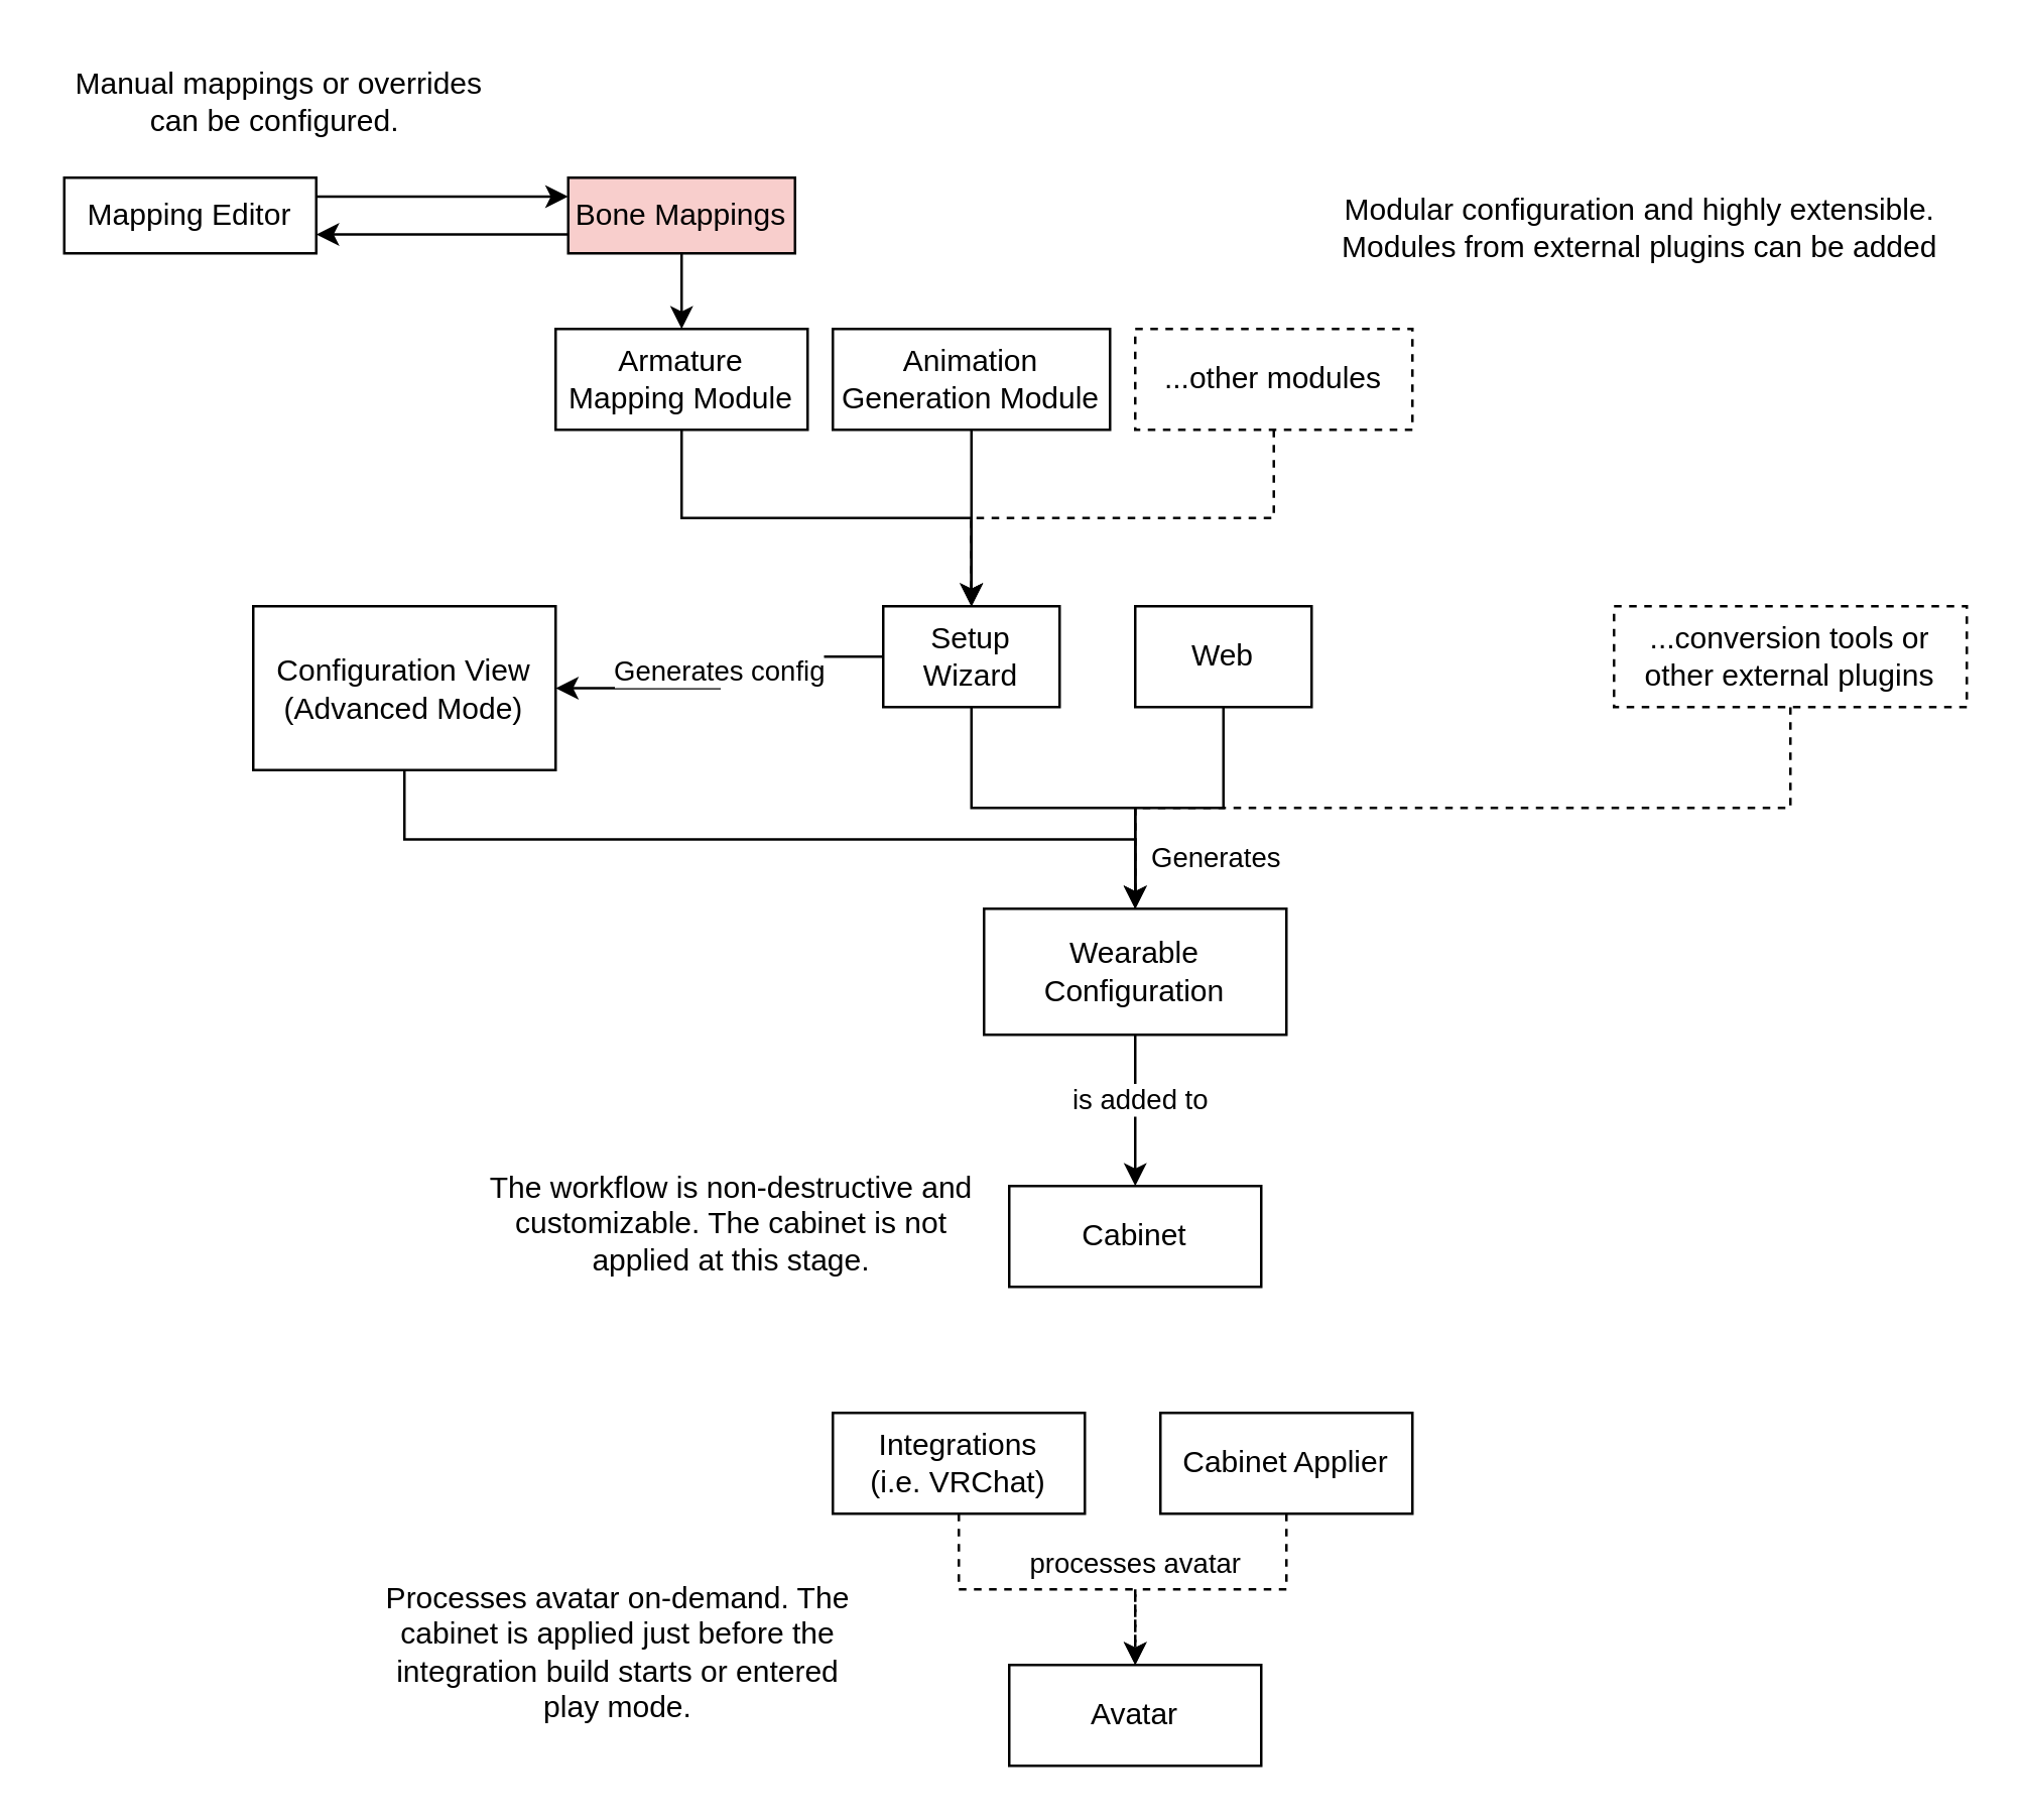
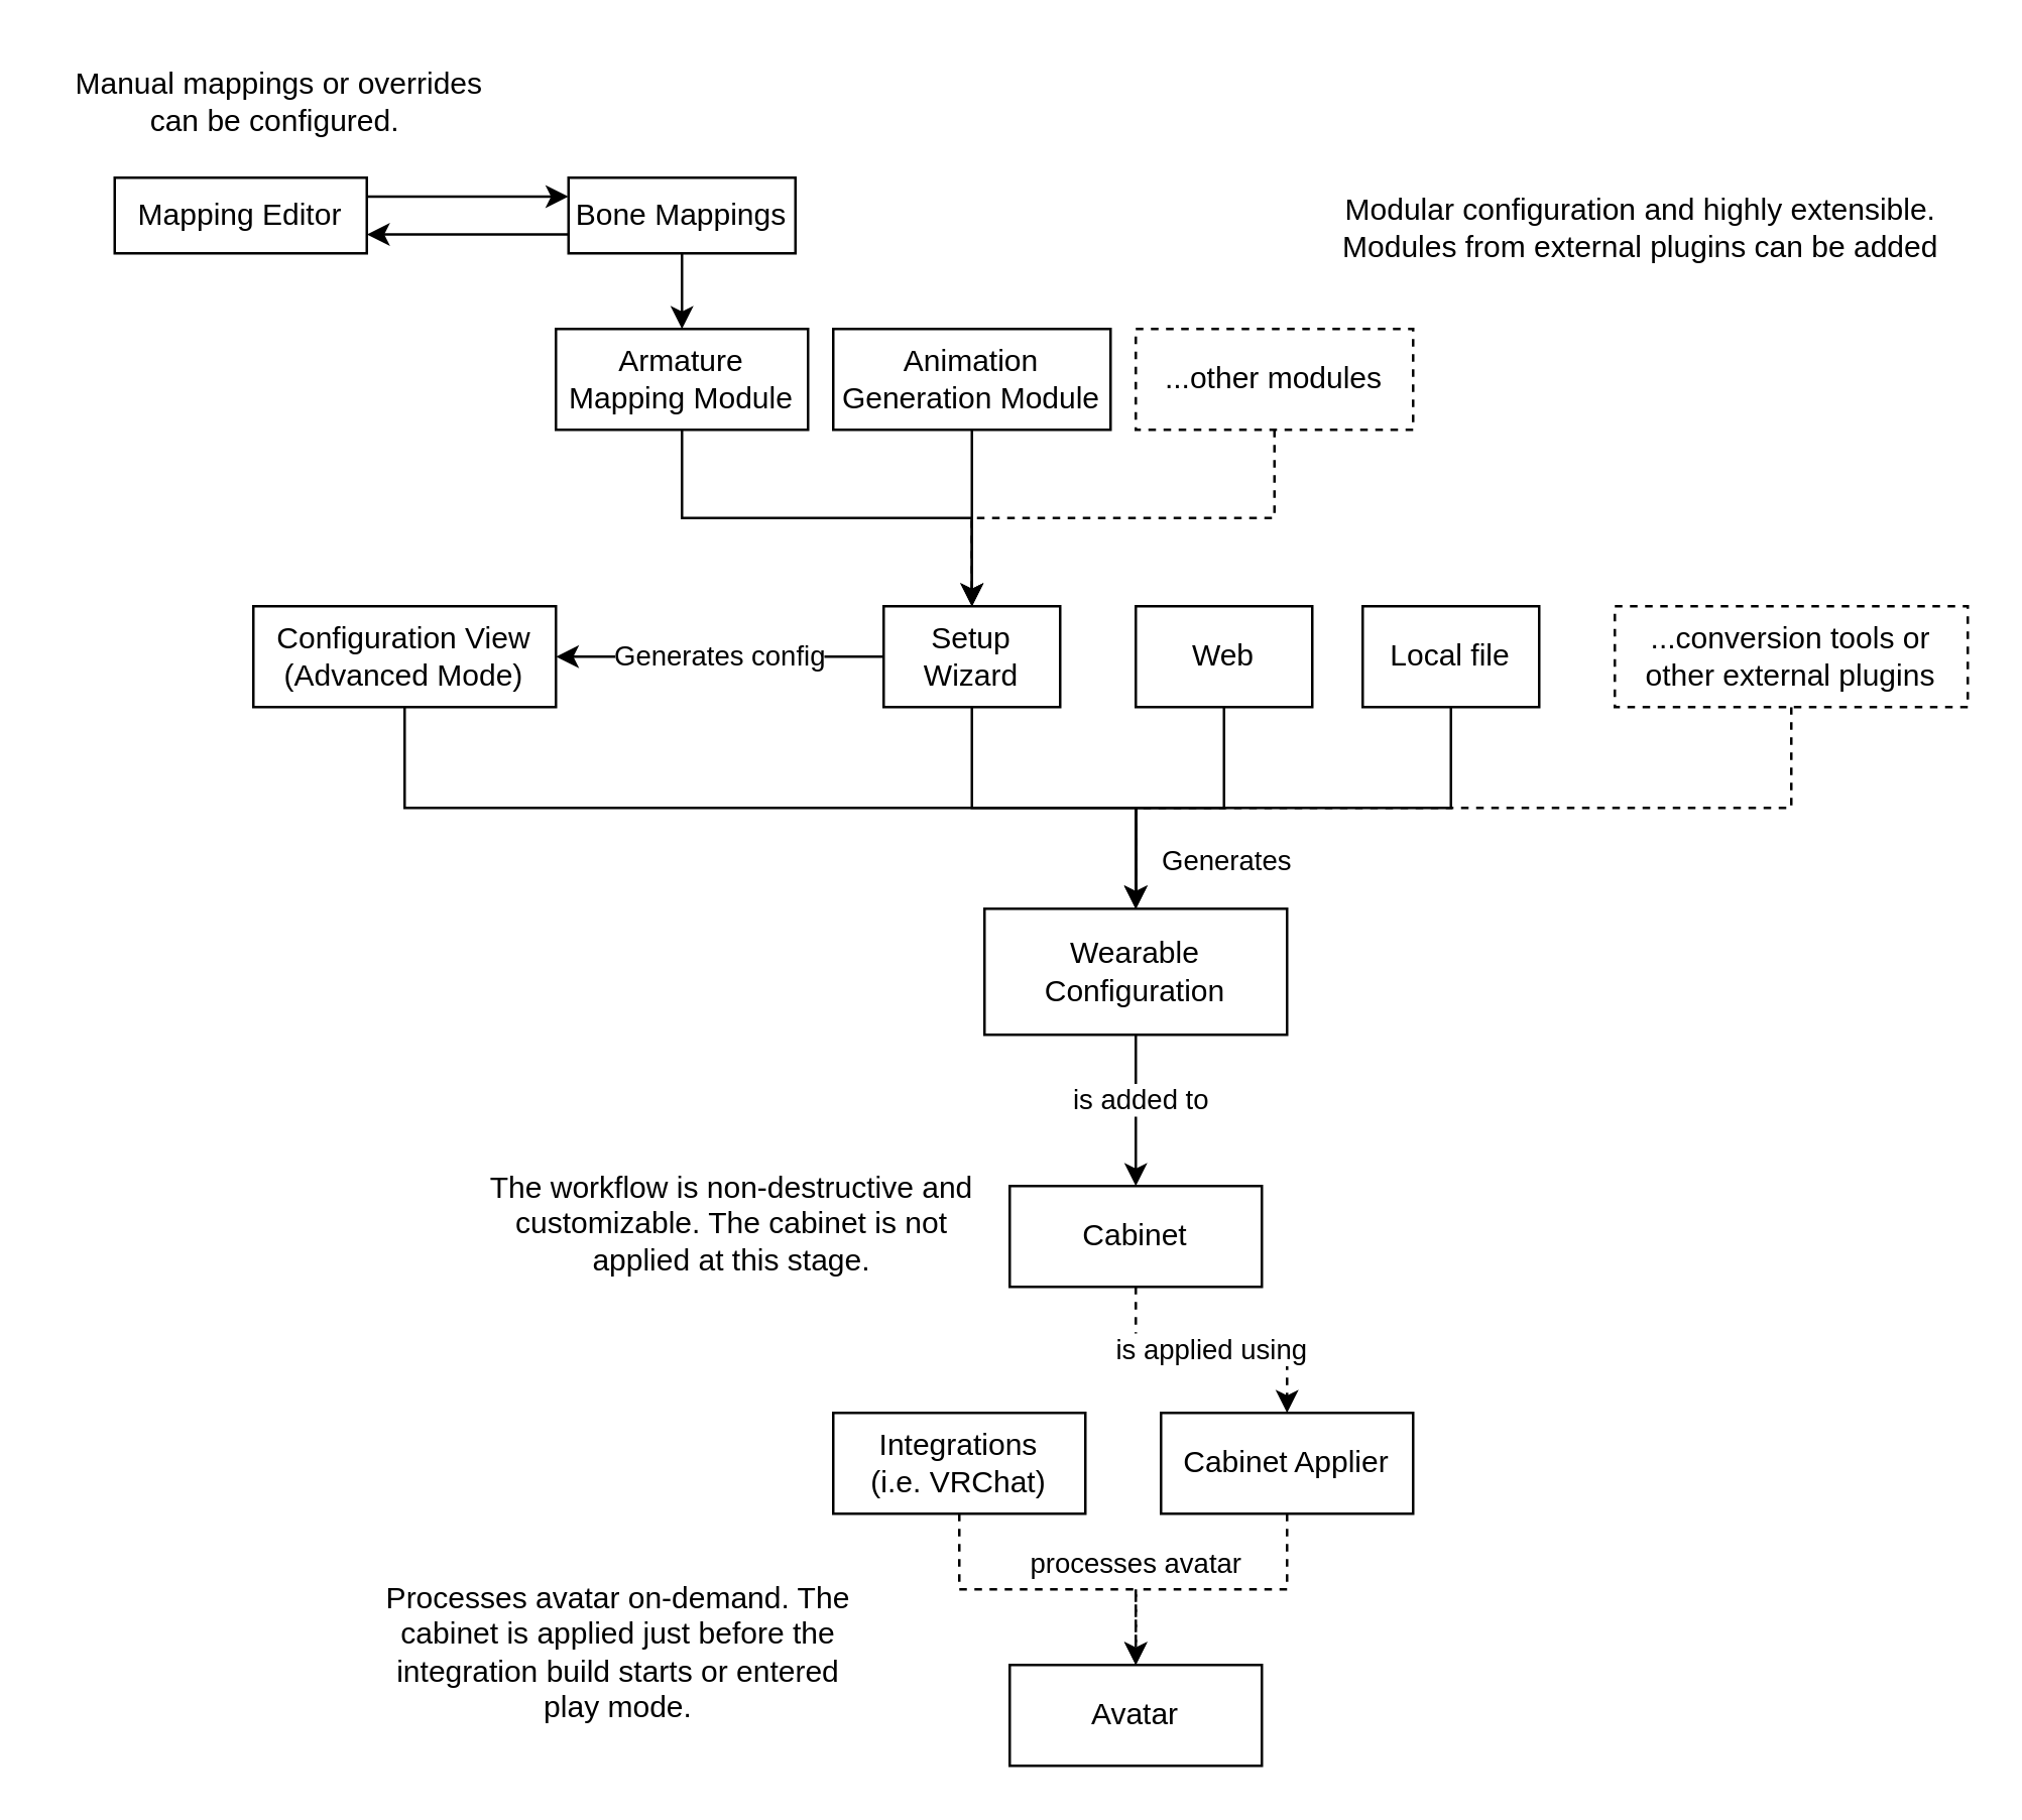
  <mxCell id="0" />
  <mxCell id="1" parent="0" />
  <mxCell id="2" style="edgeStyle=orthogonalEdgeStyle;rounded=0;orthogonalLoop=1;jettySize=auto;html=1;exitX=0.5;exitY=1;exitDx=0;exitDy=0;entryX=0.5;entryY=0;entryDx=0;entryDy=0;strokeColor=default;endArrow=none;endFill=1;dashed=1;" edge="1" parent="1" source="11" target="7"><mxGeometry relative="1" as="geometry" /></mxCell>
+ <mxCell id="3" value="is applied using" style="edgeStyle=orthogonalEdgeStyle;rounded=0;orthogonalLoop=1;jettySize=auto;html=1;exitX=0.5;exitY=1;exitDx=0;exitDy=0;entryX=0.5;entryY=0;entryDx=0;entryDy=0;dashed=1;strokeColor=default;endArrow=classic;endFill=1;" edge="1" parent="1" source="4" target="34"><mxGeometry relative="1" as="geometry" /></mxCell>
  <mxCell id="4" value="Cabinet" style="rounded=0;whiteSpace=wrap;html=1;" vertex="1" parent="1"><mxGeometry x="400" y="470" width="100" height="40" as="geometry" /></mxCell>
  <mxCell id="5" style="edgeStyle=orthogonalEdgeStyle;rounded=0;orthogonalLoop=1;jettySize=auto;html=1;exitX=0.5;exitY=1;exitDx=0;exitDy=0;entryX=0.5;entryY=0;entryDx=0;entryDy=0;strokeColor=default;endArrow=classic;endFill=1;" edge="1" parent="1" source="7" target="4"><mxGeometry relative="1" as="geometry" /></mxCell>
  <mxCell id="6" value="is added to" style="edgeLabel;html=1;align=center;verticalAlign=middle;resizable=0;points=[];" vertex="1" connectable="0" parent="5"><mxGeometry x="-0.151" y="1" relative="1" as="geometry"><mxPoint as="offset" /></mxGeometry></mxCell>
  <mxCell id="7" value="Wearable Configuration" style="rounded=0;whiteSpace=wrap;html=1;" vertex="1" parent="1"><mxGeometry x="390" y="360" width="120" height="50" as="geometry" /></mxCell>
  <mxCell id="8" style="edgeStyle=orthogonalEdgeStyle;rounded=0;orthogonalLoop=1;jettySize=auto;html=1;exitX=0.5;exitY=1;exitDx=0;exitDy=0;entryX=0.5;entryY=0;entryDx=0;entryDy=0;strokeColor=default;endArrow=classic;endFill=1;" edge="1" parent="1" source="10" target="7"><mxGeometry relative="1" as="geometry" /></mxCell>
  <mxCell id="9" value="Generates config" style="edgeStyle=orthogonalEdgeStyle;rounded=0;orthogonalLoop=1;jettySize=auto;html=1;exitX=0;exitY=0.5;exitDx=0;exitDy=0;entryX=1;entryY=0.5;entryDx=0;entryDy=0;strokeColor=default;endArrow=classic;endFill=1;" edge="1" parent="1" source="10" target="15"><mxGeometry relative="1" as="geometry" /></mxCell>
  <mxCell id="10" value="Setup Wizard" style="rounded=0;whiteSpace=wrap;html=1;" vertex="1" parent="1"><mxGeometry x="350" y="240" width="70" height="40" as="geometry" /></mxCell>
  <mxCell id="11" value="...conversion tools or other external plugins" style="rounded=0;whiteSpace=wrap;html=1;dashed=1;" vertex="1" parent="1"><mxGeometry x="640" y="240" width="140" height="40" as="geometry" /></mxCell>
  <mxCell id="12" value="Manual mappings or overrides&lt;br&gt;can be configured.&amp;nbsp;" style="text;html=1;align=center;verticalAlign=middle;resizable=0;points=[];autosize=1;strokeColor=none;fillColor=none;" vertex="1" parent="1"><mxGeometry x="20" y="20" width="180" height="40" as="geometry" /></mxCell>
  <mxCell id="13" style="edgeStyle=orthogonalEdgeStyle;rounded=0;orthogonalLoop=1;jettySize=auto;html=1;exitX=0.5;exitY=1;exitDx=0;exitDy=0;entryX=0.5;entryY=0;entryDx=0;entryDy=0;strokeColor=default;endArrow=classic;endFill=1;" edge="1" parent="1" source="15" target="7"><mxGeometry relative="1" as="geometry" /></mxCell>
  <mxCell id="14" value="Generates" style="edgeLabel;html=1;align=center;verticalAlign=middle;resizable=0;points=[];" vertex="1" connectable="0" parent="13"><mxGeometry x="0.836" y="3" relative="1" as="geometry"><mxPoint x="32" y="10" as="offset" /></mxGeometry></mxCell>
- <mxCell id="15" value="Configuration View&lt;br&gt;(Advanced Mode)" style="rounded=0;whiteSpace=wrap;html=1;" vertex="1" parent="1"><mxGeometry x="100" y="240" width="120" height="65" as="geometry" /></mxCell>
+ <mxCell id="15" value="Configuration View&lt;br&gt;(Advanced Mode)" style="rounded=0;whiteSpace=wrap;html=1;" vertex="1" parent="1"><mxGeometry x="100" y="240" width="120" height="40" as="geometry" /></mxCell>
  <mxCell id="16" style="edgeStyle=orthogonalEdgeStyle;rounded=0;orthogonalLoop=1;jettySize=auto;html=1;exitX=0;exitY=0.75;exitDx=0;exitDy=0;entryX=1;entryY=0.75;entryDx=0;entryDy=0;strokeColor=default;endArrow=classic;endFill=1;" edge="1" parent="1" source="18" target="24"><mxGeometry relative="1" as="geometry" /></mxCell>
  <mxCell id="17" style="edgeStyle=orthogonalEdgeStyle;rounded=0;orthogonalLoop=1;jettySize=auto;html=1;exitX=0.5;exitY=1;exitDx=0;exitDy=0;entryX=0.5;entryY=0;entryDx=0;entryDy=0;strokeColor=default;endArrow=classic;endFill=1;" edge="1" parent="1" source="18" target="27"><mxGeometry relative="1" as="geometry" /></mxCell>
- <mxCell id="18" value="Bone Mappings" style="rounded=0;whiteSpace=wrap;html=1;fillColor=#f8cecc;" vertex="1" parent="1"><mxGeometry x="225" y="70" width="90" height="30" as="geometry" /></mxCell>
+ <mxCell id="18" value="Bone Mappings" style="rounded=0;whiteSpace=wrap;html=1;" vertex="1" parent="1"><mxGeometry x="225" y="70" width="90" height="30" as="geometry" /></mxCell>
+ <mxCell id="19" style="edgeStyle=orthogonalEdgeStyle;rounded=0;orthogonalLoop=1;jettySize=auto;html=1;exitX=0.5;exitY=1;exitDx=0;exitDy=0;entryX=0.5;entryY=0;entryDx=0;entryDy=0;strokeColor=default;endArrow=classic;endFill=1;" edge="1" parent="1" source="20" target="7"><mxGeometry relative="1" as="geometry" /></mxCell>
+ <mxCell id="20" value="Local file" style="rounded=0;whiteSpace=wrap;html=1;" vertex="1" parent="1"><mxGeometry x="540" y="240" width="70" height="40" as="geometry" /></mxCell>
  <mxCell id="21" style="edgeStyle=orthogonalEdgeStyle;rounded=0;orthogonalLoop=1;jettySize=auto;html=1;exitX=0.5;exitY=1;exitDx=0;exitDy=0;entryX=0.5;entryY=0;entryDx=0;entryDy=0;strokeColor=default;endArrow=classic;endFill=1;" edge="1" parent="1" source="22" target="7"><mxGeometry relative="1" as="geometry" /></mxCell>
  <mxCell id="22" value="Web" style="rounded=0;whiteSpace=wrap;html=1;" vertex="1" parent="1"><mxGeometry x="450" y="240" width="70" height="40" as="geometry" /></mxCell>
  <mxCell id="23" style="edgeStyle=orthogonalEdgeStyle;rounded=0;orthogonalLoop=1;jettySize=auto;html=1;exitX=1;exitY=0.25;exitDx=0;exitDy=0;entryX=0;entryY=0.25;entryDx=0;entryDy=0;strokeColor=default;endArrow=classic;endFill=1;" edge="1" parent="1" source="24" target="18"><mxGeometry relative="1" as="geometry" /></mxCell>
- <mxCell id="24" value="Mapping Editor" style="rounded=0;whiteSpace=wrap;html=1;" vertex="1" parent="1"><mxGeometry x="25" y="70" width="100" height="30" as="geometry" /></mxCell>
+ <mxCell id="24" value="Mapping Editor" style="rounded=0;whiteSpace=wrap;html=1;" vertex="1" parent="1"><mxGeometry x="45" y="70" width="100" height="30" as="geometry" /></mxCell>
  <mxCell id="25" value="Processes avatar on-demand. The cabinet is applied just before the integration build starts or entered play mode." style="text;html=1;strokeColor=none;fillColor=none;align=center;verticalAlign=middle;whiteSpace=wrap;rounded=0;" vertex="1" parent="1"><mxGeometry x="145" y="640" width="200" height="30" as="geometry" /></mxCell>
  <mxCell id="26" style="edgeStyle=orthogonalEdgeStyle;rounded=0;orthogonalLoop=1;jettySize=auto;html=1;exitX=0.5;exitY=1;exitDx=0;exitDy=0;entryX=0.5;entryY=0;entryDx=0;entryDy=0;strokeColor=default;endArrow=classic;endFill=1;" edge="1" parent="1" source="27" target="10"><mxGeometry relative="1" as="geometry" /></mxCell>
  <mxCell id="27" value="Armature Mapping Module" style="rounded=0;whiteSpace=wrap;html=1;" vertex="1" parent="1"><mxGeometry x="220" y="130" width="100" height="40" as="geometry" /></mxCell>
  <mxCell id="28" style="edgeStyle=orthogonalEdgeStyle;rounded=0;orthogonalLoop=1;jettySize=auto;html=1;exitX=0.5;exitY=1;exitDx=0;exitDy=0;entryX=0.5;entryY=0;entryDx=0;entryDy=0;strokeColor=default;endArrow=classic;endFill=1;" edge="1" parent="1" source="29" target="10"><mxGeometry relative="1" as="geometry" /></mxCell>
  <mxCell id="29" value="Animation Generation Module" style="rounded=0;whiteSpace=wrap;html=1;" vertex="1" parent="1"><mxGeometry x="330" y="130" width="110" height="40" as="geometry" /></mxCell>
  <mxCell id="30" style="edgeStyle=orthogonalEdgeStyle;rounded=0;orthogonalLoop=1;jettySize=auto;html=1;exitX=0.5;exitY=1;exitDx=0;exitDy=0;entryX=0.5;entryY=0;entryDx=0;entryDy=0;strokeColor=default;endArrow=classic;endFill=1;dashed=1;" edge="1" parent="1" source="31" target="10"><mxGeometry relative="1" as="geometry" /></mxCell>
  <mxCell id="31" value="...other modules" style="rounded=0;whiteSpace=wrap;html=1;dashed=1;" vertex="1" parent="1"><mxGeometry x="450" y="130" width="110" height="40" as="geometry" /></mxCell>
  <mxCell id="32" value="Modular configuration and highly extensible.&lt;br&gt;Modules from external plugins can be added" style="text;html=1;align=center;verticalAlign=middle;resizable=0;points=[];autosize=1;strokeColor=none;fillColor=none;" vertex="1" parent="1"><mxGeometry x="520" y="70" width="260" height="40" as="geometry" /></mxCell>
  <mxCell id="33" style="edgeStyle=orthogonalEdgeStyle;rounded=0;orthogonalLoop=1;jettySize=auto;html=1;exitX=0.5;exitY=1;exitDx=0;exitDy=0;entryX=0.5;entryY=0;entryDx=0;entryDy=0;dashed=1;strokeColor=default;endArrow=classic;endFill=1;" edge="1" parent="1" source="34" target="35"><mxGeometry relative="1" as="geometry" /></mxCell>
  <mxCell id="34" value="Cabinet Applier" style="rounded=0;whiteSpace=wrap;html=1;" vertex="1" parent="1"><mxGeometry x="460" y="560" width="100" height="40" as="geometry" /></mxCell>
  <mxCell id="35" value="Avatar" style="rounded=0;whiteSpace=wrap;html=1;" vertex="1" parent="1"><mxGeometry x="400" y="660" width="100" height="40" as="geometry" /></mxCell>
  <mxCell id="36" value="processes avatar" style="edgeStyle=orthogonalEdgeStyle;rounded=0;orthogonalLoop=1;jettySize=auto;html=1;exitX=0.5;exitY=1;exitDx=0;exitDy=0;entryX=0.5;entryY=0;entryDx=0;entryDy=0;dashed=1;strokeColor=default;endArrow=classic;endFill=1;" edge="1" parent="1" source="37" target="35"><mxGeometry x="0.538" y="-10" relative="1" as="geometry"><mxPoint x="10" y="-10" as="offset" /></mxGeometry></mxCell>
  <mxCell id="37" value="Integrations&lt;br&gt;(i.e. VRChat)" style="rounded=0;whiteSpace=wrap;html=1;" vertex="1" parent="1"><mxGeometry x="330" y="560" width="100" height="40" as="geometry" /></mxCell>
  <mxCell id="38" value="The workflow is non-destructive and customizable. The cabinet is not applied at this stage." style="text;html=1;strokeColor=none;fillColor=none;align=center;verticalAlign=middle;whiteSpace=wrap;rounded=0;" vertex="1" parent="1"><mxGeometry x="190" y="470" width="200" height="30" as="geometry" /></mxCell>
